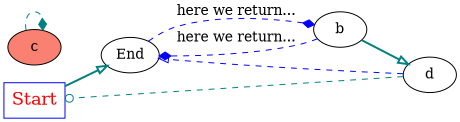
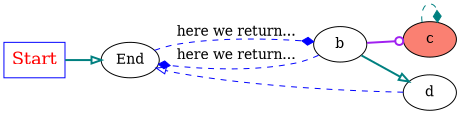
  digraph {
    rankdir=LR
    node [fillcolor=white style=filled]
    edge [arrowhead=onormal color=teal style=dashed]
    n1 [color=blue fontcolor=Red fontsize=18 label=Start shape=box]
    n2 [label=End]
    b
    c [fillcolor=salmon]
    d
    n1 -> n2 [style=bold]
    n2 -> b [arrowhead=diamond color=blue label="here we return..."]
    b -> n2 [arrowhead=diamond color=blue label="here we return..."]
+   b -> c [arrowhead=odot color=purple style=bold]
    b -> d [style=bold]
    c -> c [arrowhead=diamond]
-   d -> n1 [arrowhead=odot]
    d -> n2 [color=blue]
  }
